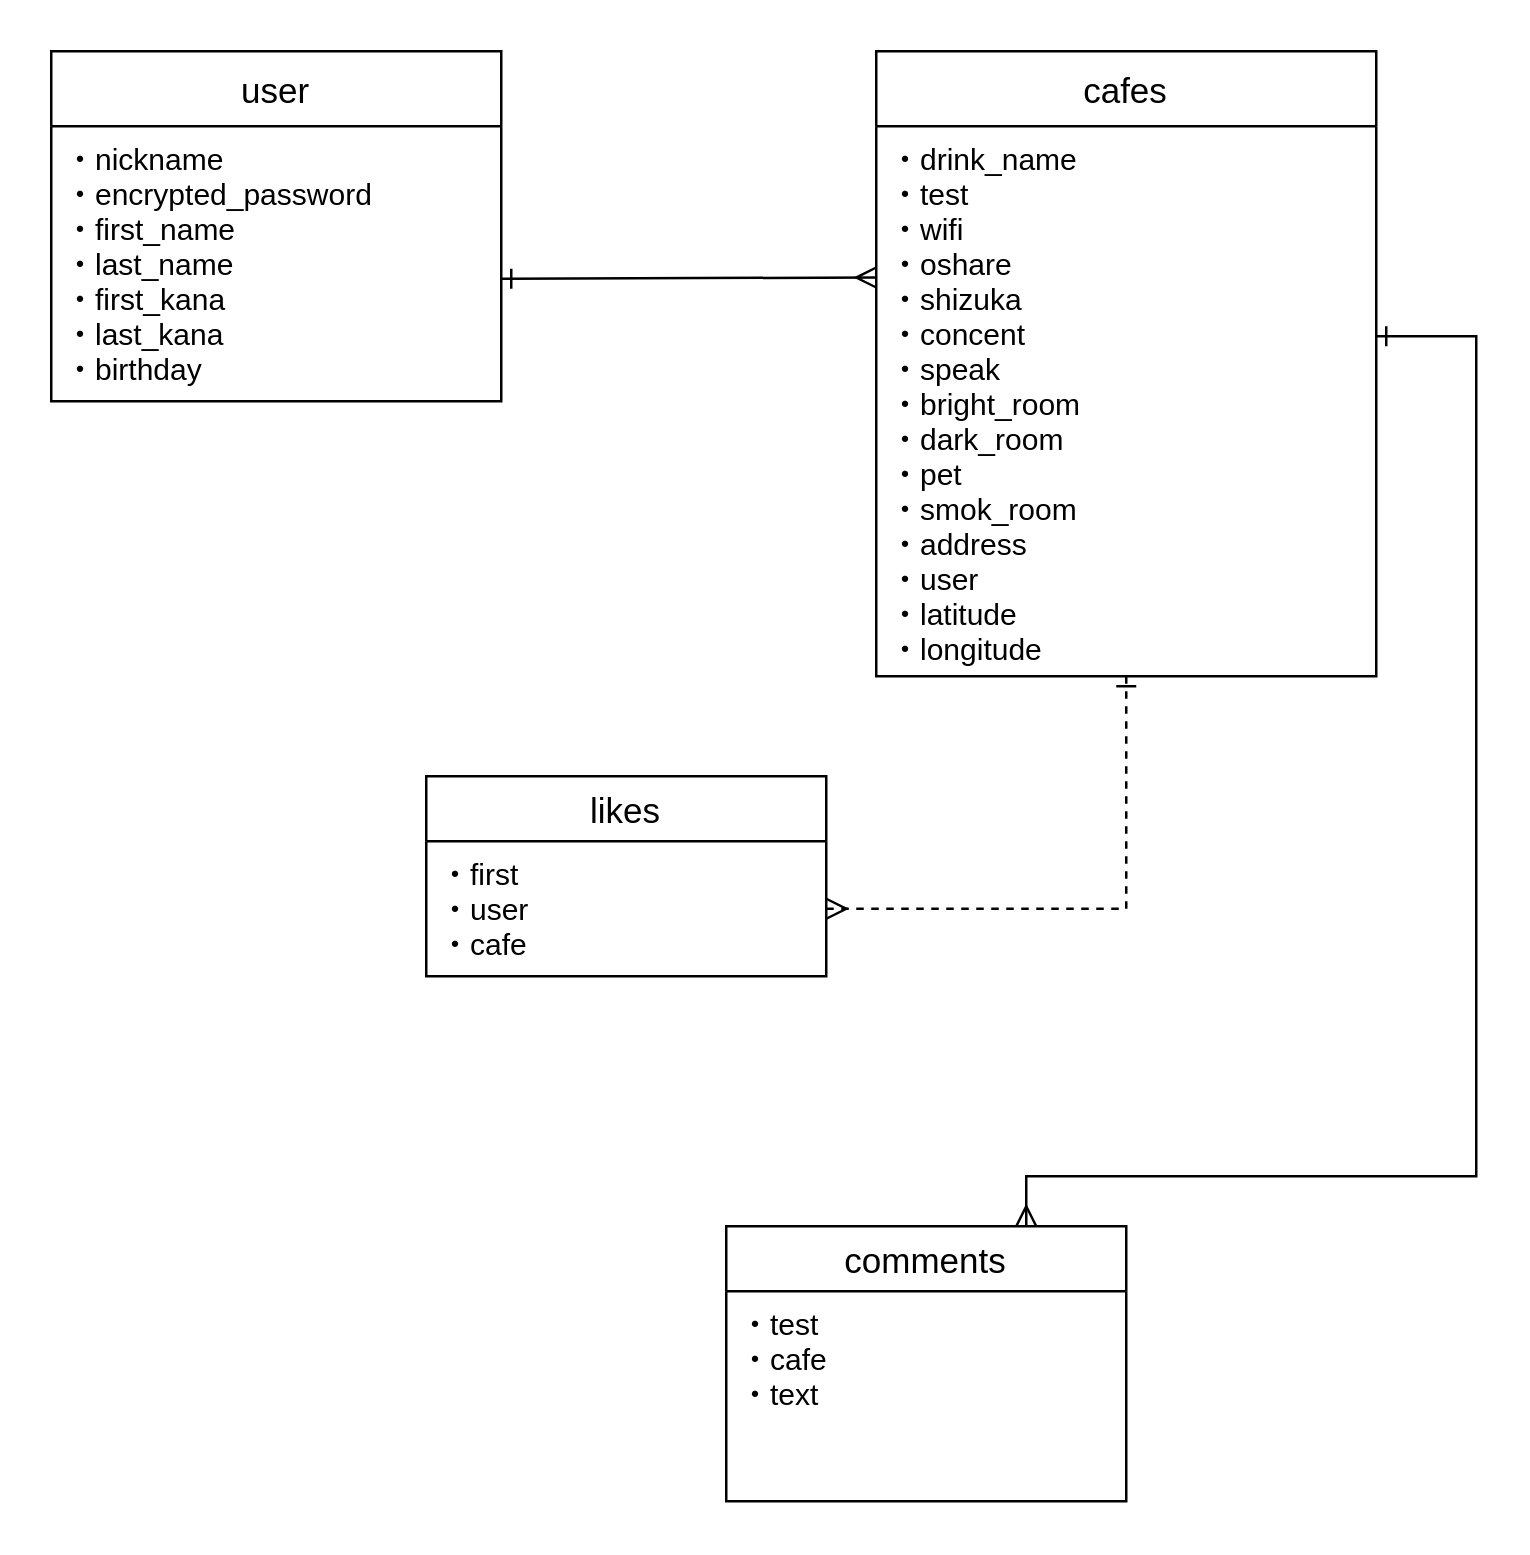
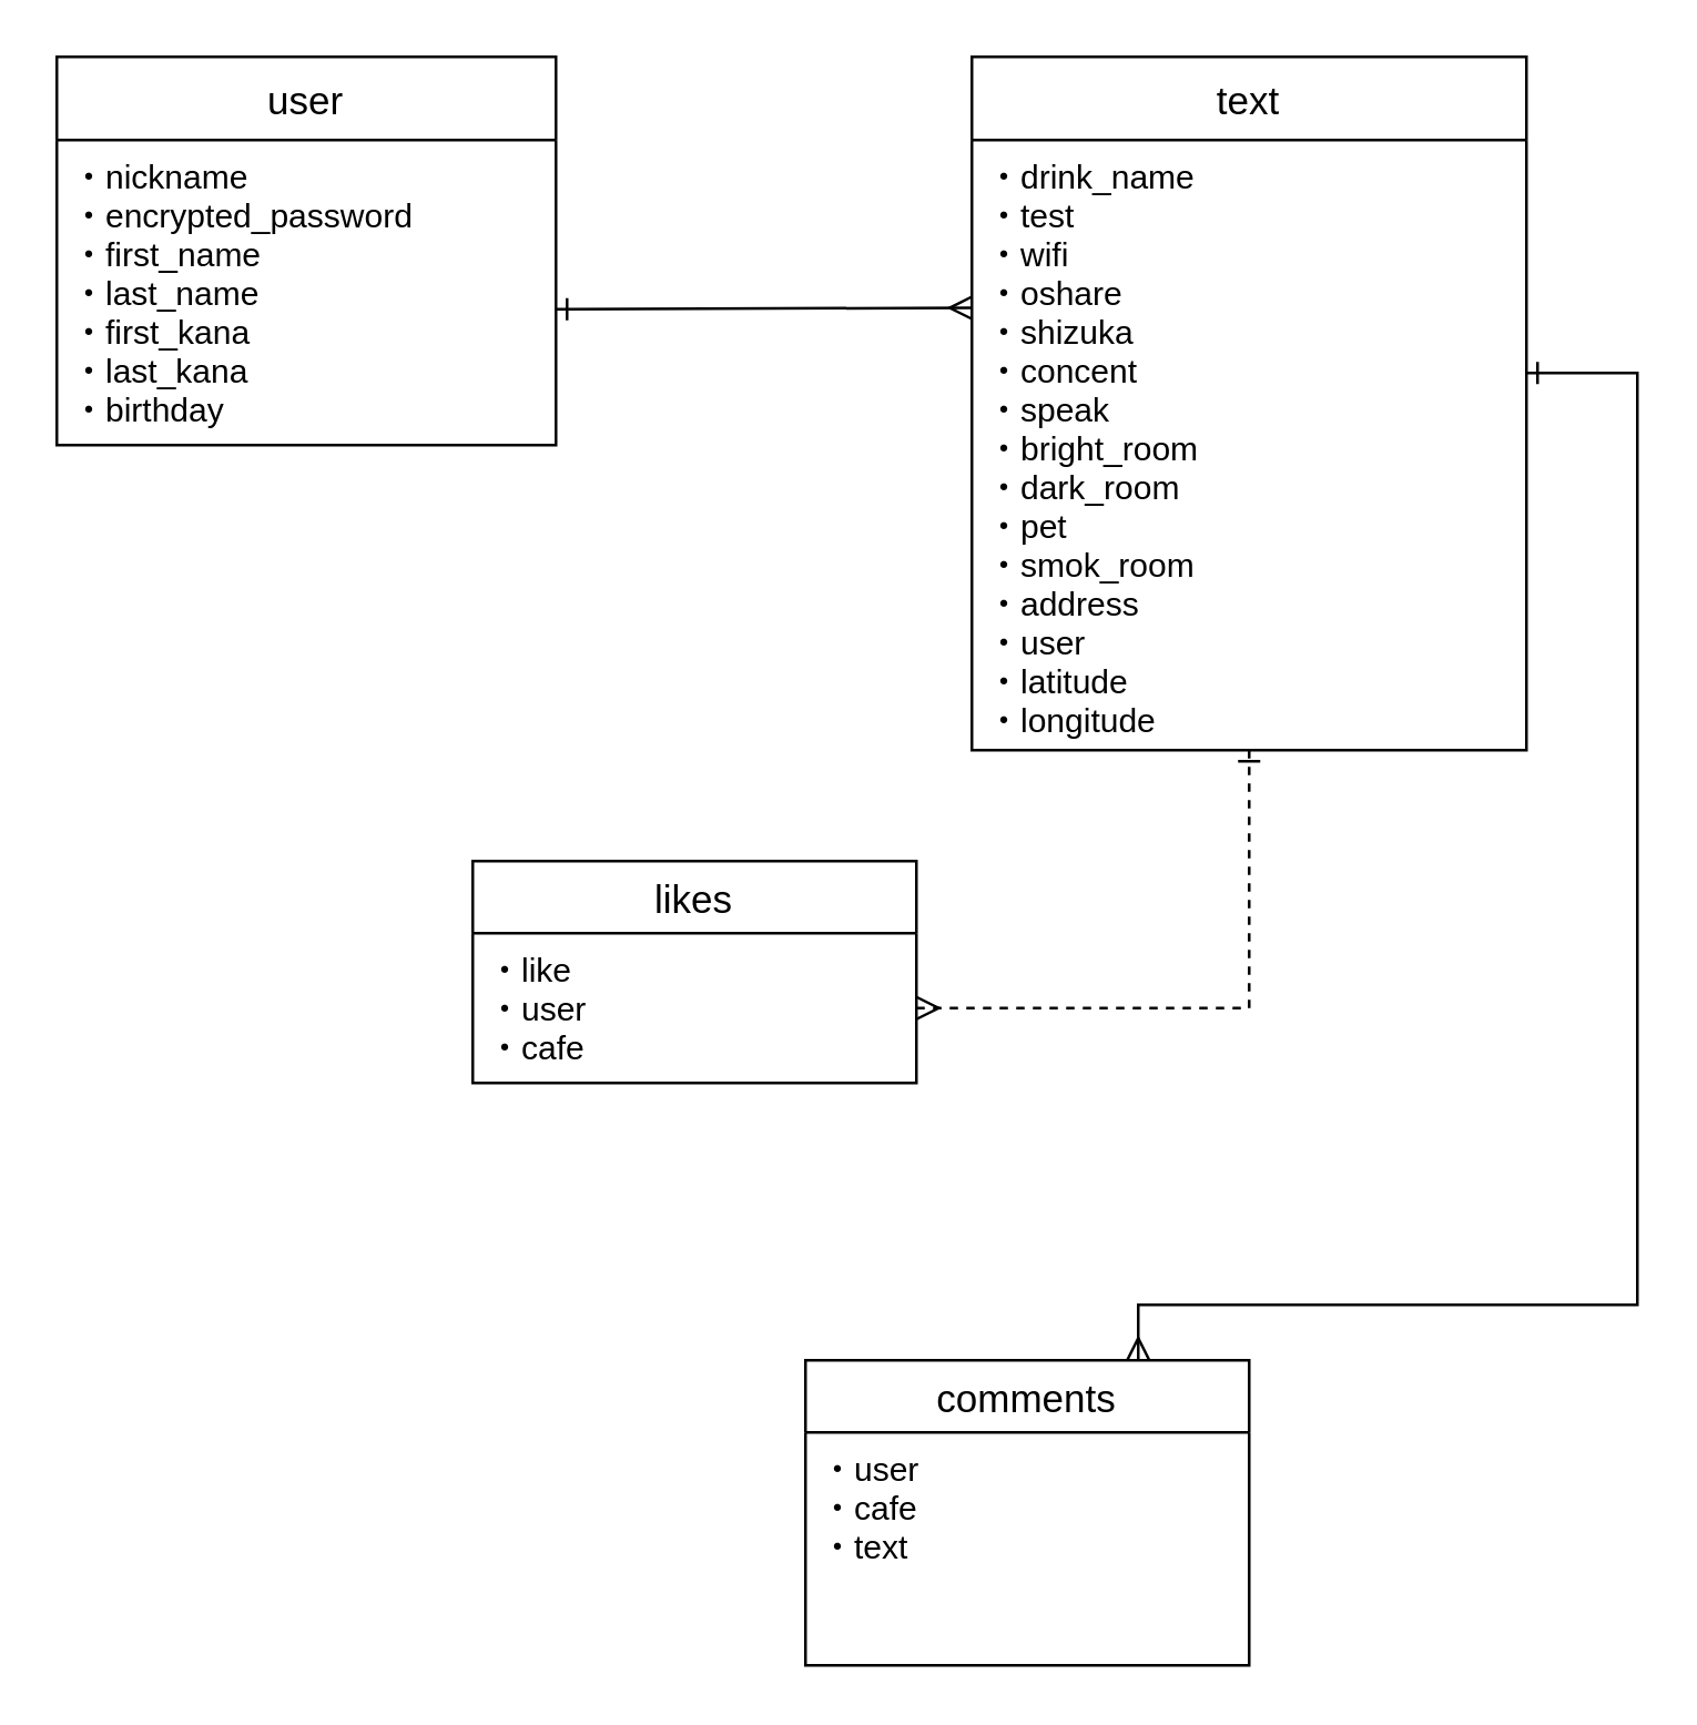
  <mxCell id="0" />
  <mxCell id="1" parent="0" />
  <mxCell id="2" value="user" style="swimlane;fontStyle=0;childLayout=stackLayout;horizontal=1;startSize=30;horizontalStack=0;resizeParent=1;resizeParentMax=0;resizeLast=0;collapsible=1;marginBottom=0;align=center;fontSize=14;glass=0;rounded=0;shadow=0;swimlaneLine=1;" parent="1" vertex="1"><mxGeometry x="20" y="20" width="180" height="140" as="geometry"><mxRectangle x="60" y="130" width="60" height="26" as="alternateBounds" /></mxGeometry></mxCell>
  <mxCell id="3" value="・nickname&#10;・encrypted_password&#10;・first_name&#10;・last_name&#10;・first_kana&#10;・last_kana&#10;・birthday" style="text;strokeColor=none;fillColor=none;spacingLeft=4;spacingRight=4;overflow=hidden;rotatable=0;points=[[0,0.5],[1,0.5]];portConstraint=eastwest;fontSize=12;" parent="2" vertex="1"><mxGeometry y="30" width="180" height="110" as="geometry" /></mxCell>
  <mxCell id="4" style="edgeStyle=orthogonalEdgeStyle;rounded=0;orthogonalLoop=1;jettySize=auto;html=1;entryX=1;entryY=0.5;entryDx=0;entryDy=0;startArrow=ERone;startFill=0;endArrow=ERmany;endFill=0;dashed=1;" parent="1" source="5" target="8" edge="1"><mxGeometry relative="1" as="geometry" /></mxCell>
- <mxCell id="5" value="cafes" style="swimlane;fontStyle=0;childLayout=stackLayout;horizontal=1;startSize=30;horizontalStack=0;resizeParent=1;resizeParentMax=0;resizeLast=0;collapsible=1;marginBottom=0;align=center;fontSize=14;rounded=0;shadow=0;glass=0;" parent="1" vertex="1"><mxGeometry x="350" y="20" width="200" height="250" as="geometry" /></mxCell>
+ <mxCell id="5" value="text" style="swimlane;fontStyle=0;childLayout=stackLayout;horizontal=1;startSize=30;horizontalStack=0;resizeParent=1;resizeParentMax=0;resizeLast=0;collapsible=1;marginBottom=0;align=center;fontSize=14;rounded=0;shadow=0;glass=0;" parent="1" vertex="1"><mxGeometry x="350" y="20" width="200" height="250" as="geometry" /></mxCell>
  <mxCell id="6" value="・drink_name&#10;・test&#10;・wifi&#10;・oshare&#10;・shizuka&#10;・concent&#10;・speak&#10;・bright_room&#10;・dark_room&#10;・pet&#10;・smok_room&#10;・address&#10;・user&#10;・latitude&#10;・longitude" style="text;strokeColor=none;fillColor=none;spacingLeft=4;spacingRight=4;overflow=hidden;rotatable=0;points=[[0,0.5],[1,0.5]];portConstraint=eastwest;fontSize=12;" parent="5" vertex="1"><mxGeometry y="30" width="200" height="220" as="geometry" /></mxCell>
  <mxCell id="7" value="likes" style="swimlane;fontStyle=0;childLayout=stackLayout;horizontal=1;startSize=26;horizontalStack=0;resizeParent=1;resizeParentMax=0;resizeLast=0;collapsible=1;marginBottom=0;align=center;fontSize=14;rounded=0;shadow=0;glass=0;" parent="1" vertex="1"><mxGeometry x="170" y="310" width="160" height="80" as="geometry" /></mxCell>
- <mxCell id="8" value="・first&#10;・user&#10;・cafe" style="text;strokeColor=none;fillColor=none;spacingLeft=4;spacingRight=4;overflow=hidden;rotatable=0;points=[[0,0.5],[1,0.5]];portConstraint=eastwest;fontSize=12;" parent="7" vertex="1"><mxGeometry y="26" width="160" height="54" as="geometry" /></mxCell>
+ <mxCell id="8" value="・like&#10;・user&#10;・cafe" style="text;strokeColor=none;fillColor=none;spacingLeft=4;spacingRight=4;overflow=hidden;rotatable=0;points=[[0,0.5],[1,0.5]];portConstraint=eastwest;fontSize=12;" parent="7" vertex="1"><mxGeometry y="26" width="160" height="54" as="geometry" /></mxCell>
  <mxCell id="9" style="edgeStyle=orthogonalEdgeStyle;rounded=0;orthogonalLoop=1;jettySize=auto;html=1;exitX=0.75;exitY=0;exitDx=0;exitDy=0;startArrow=ERmany;startFill=0;endArrow=ERone;endFill=0;" parent="1" source="10" target="6" edge="1"><mxGeometry relative="1" as="geometry"><Array as="points"><mxPoint x="410" y="470" /><mxPoint x="590" y="470" /><mxPoint x="590" y="134" /></Array></mxGeometry></mxCell>
  <mxCell id="10" value="comments" style="swimlane;fontStyle=0;childLayout=stackLayout;horizontal=1;startSize=26;horizontalStack=0;resizeParent=1;resizeParentMax=0;resizeLast=0;collapsible=1;marginBottom=0;align=center;fontSize=14;rounded=0;shadow=0;glass=0;" parent="1" vertex="1"><mxGeometry x="290" y="490" width="160" height="110" as="geometry" /></mxCell>
- <mxCell id="11" value="・test&#10;・cafe&#10;・text" style="text;strokeColor=none;fillColor=none;spacingLeft=4;spacingRight=4;overflow=hidden;rotatable=0;points=[[0,0.5],[1,0.5]];portConstraint=eastwest;fontSize=12;" parent="10" vertex="1"><mxGeometry y="26" width="160" height="84" as="geometry" /></mxCell>
+ <mxCell id="11" value="・user&#10;・cafe&#10;・text" style="text;strokeColor=none;fillColor=none;spacingLeft=4;spacingRight=4;overflow=hidden;rotatable=0;points=[[0,0.5],[1,0.5]];portConstraint=eastwest;fontSize=12;" parent="10" vertex="1"><mxGeometry y="26" width="160" height="84" as="geometry" /></mxCell>
  <mxCell id="12" style="edgeStyle=orthogonalEdgeStyle;rounded=0;orthogonalLoop=1;jettySize=auto;html=1;entryX=0;entryY=0.275;entryDx=0;entryDy=0;entryPerimeter=0;endArrow=ERmany;endFill=0;startArrow=ERone;startFill=0;" parent="1" target="6" edge="1"><mxGeometry relative="1" as="geometry"><mxPoint x="200" y="111" as="sourcePoint" /><Array as="points"><mxPoint x="200" y="111" /><mxPoint x="210" y="111" /></Array></mxGeometry></mxCell>
